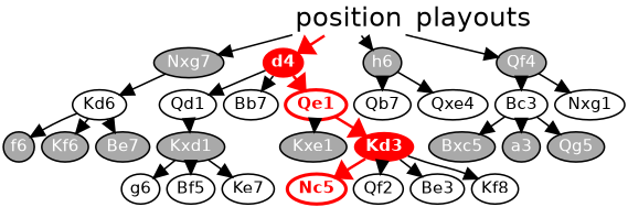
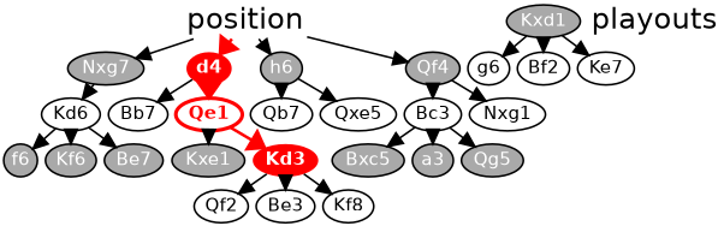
  digraph {
    arrowsize=10
    fontname="DejaVu Sans"
    nodesep=0.3
    node [fillcolor=white fontname="DejaVu Sans" fontsize=50 penwidth=5 shape=oval style=filled]
    edge [arrowsize=4 fontname="DejaVu Sans" penwidth=5]
    position [fontsize=80 shape=none]
    Nxg7 [fillcolor=darkgrey fontcolor=white]
    n3 [fillcolor=red fontcolor=white label=<<B>d4</B>> penwidth=0]
    h6 [fillcolor=darkgrey fontcolor=white]
    Qf4 [fillcolor=darkgrey fontcolor=white]
    n6 [label=Kd6]
-   Qd1
    Bb7
    n9 [color=red fontcolor=red label=<<B>Qe1</B>> penwidth=10]
    Qb7
-   Qxe5 [label=Qxe4]
+   Qxe5
    n12 [label=Bc3]
    n13 [label=Nxg1]
    f6 [fillcolor=darkgrey fontcolor=white]
    Kf6 [fillcolor=darkgrey fontcolor=white]
    Be7 [fillcolor=darkgrey fontcolor=white]
    Kxd1 [fillcolor=darkgrey fontcolor=white]
    Kxe1 [fillcolor=darkgrey fontcolor=white]
    n19 [fillcolor=red fontcolor=white label=<<B>Kd3</B>> penwidth=0]
    Bxc5 [fillcolor=darkgrey fontcolor=white]
    a3 [fillcolor=darkgrey fontcolor=white]
    Qg5 [fillcolor=darkgrey fontcolor=white]
    g6
-   Bf2 [label=Bf5]
+   Bf2
    Ke7
-   n26 [color=red fontcolor=red label=<<B>Nc5</B>> penwidth=10]
    Qf2
    Be3
    Kf8
    playouts [fontsize=80 penwidth=0 shape=box]
    position -> Nxg7
    position -> n3 [color=red penwidth=8]
    position -> h6
    position -> Qf4
    Nxg7 -> n6
-   n3 -> Qd1
    n3 -> Bb7
    n3 -> n9 [color=red penwidth=8]
    h6 -> Qb7
    h6 -> Qxe5
    Qf4 -> n12
    Qf4 -> n13
    n6 -> f6
    n6 -> Kf6
    n6 -> Be7
-   Qd1 -> Kxd1
    n9 -> Kxe1
    n9 -> n19 [color=red penwidth=8]
    n12 -> Bxc5
    n12 -> a3
    n12 -> Qg5
    Kxd1 -> g6
    Kxd1 -> Bf2
    Kxd1 -> Ke7
-   n19 -> n26 [color=red penwidth=8]
    n19 -> Qf2
    n19 -> Be3
    n19 -> Kf8
  }
